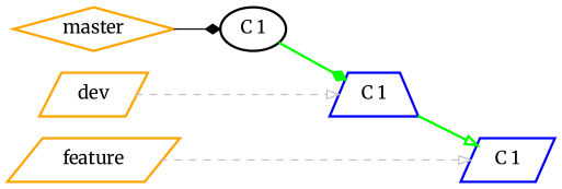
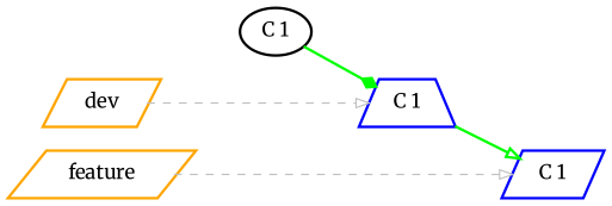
  digraph {
    rankdir=LR
    splines=line
    fontname=Merriweather
    node [color=orange fontsize=15.0 group=master shape=parallelogram style=bold fontname=Merriweather]
    edge [color=green style=invis fontname=Merriweather arrowhead=onormal]
-   master [shape=diamond]
    dev [group=dev]
    n3 [group=feature label=feature]
    n4 [label="C 1" shape=ellipse color=""]
    n5 [color=blue group=dev label="C 1" shape=trapezium]
    n6 [color=blue group=feature label="C 1"]
    subgraph sub_1 {
      rank=same
-     master
      dev
      n3
    }
-   master -> dev [arrowhead=""]
-   master -> n4 [arrowhead=diamond color="" style=""]
    dev -> n3 [arrowhead=""]
    dev -> n5 [color=gray style=dashed]
    n3 -> n6 [color=gray style=dashed]
    n4 -> n5 [style=bold arrowhead=diamond]
    n5 -> n6 [style=bold]
  }
